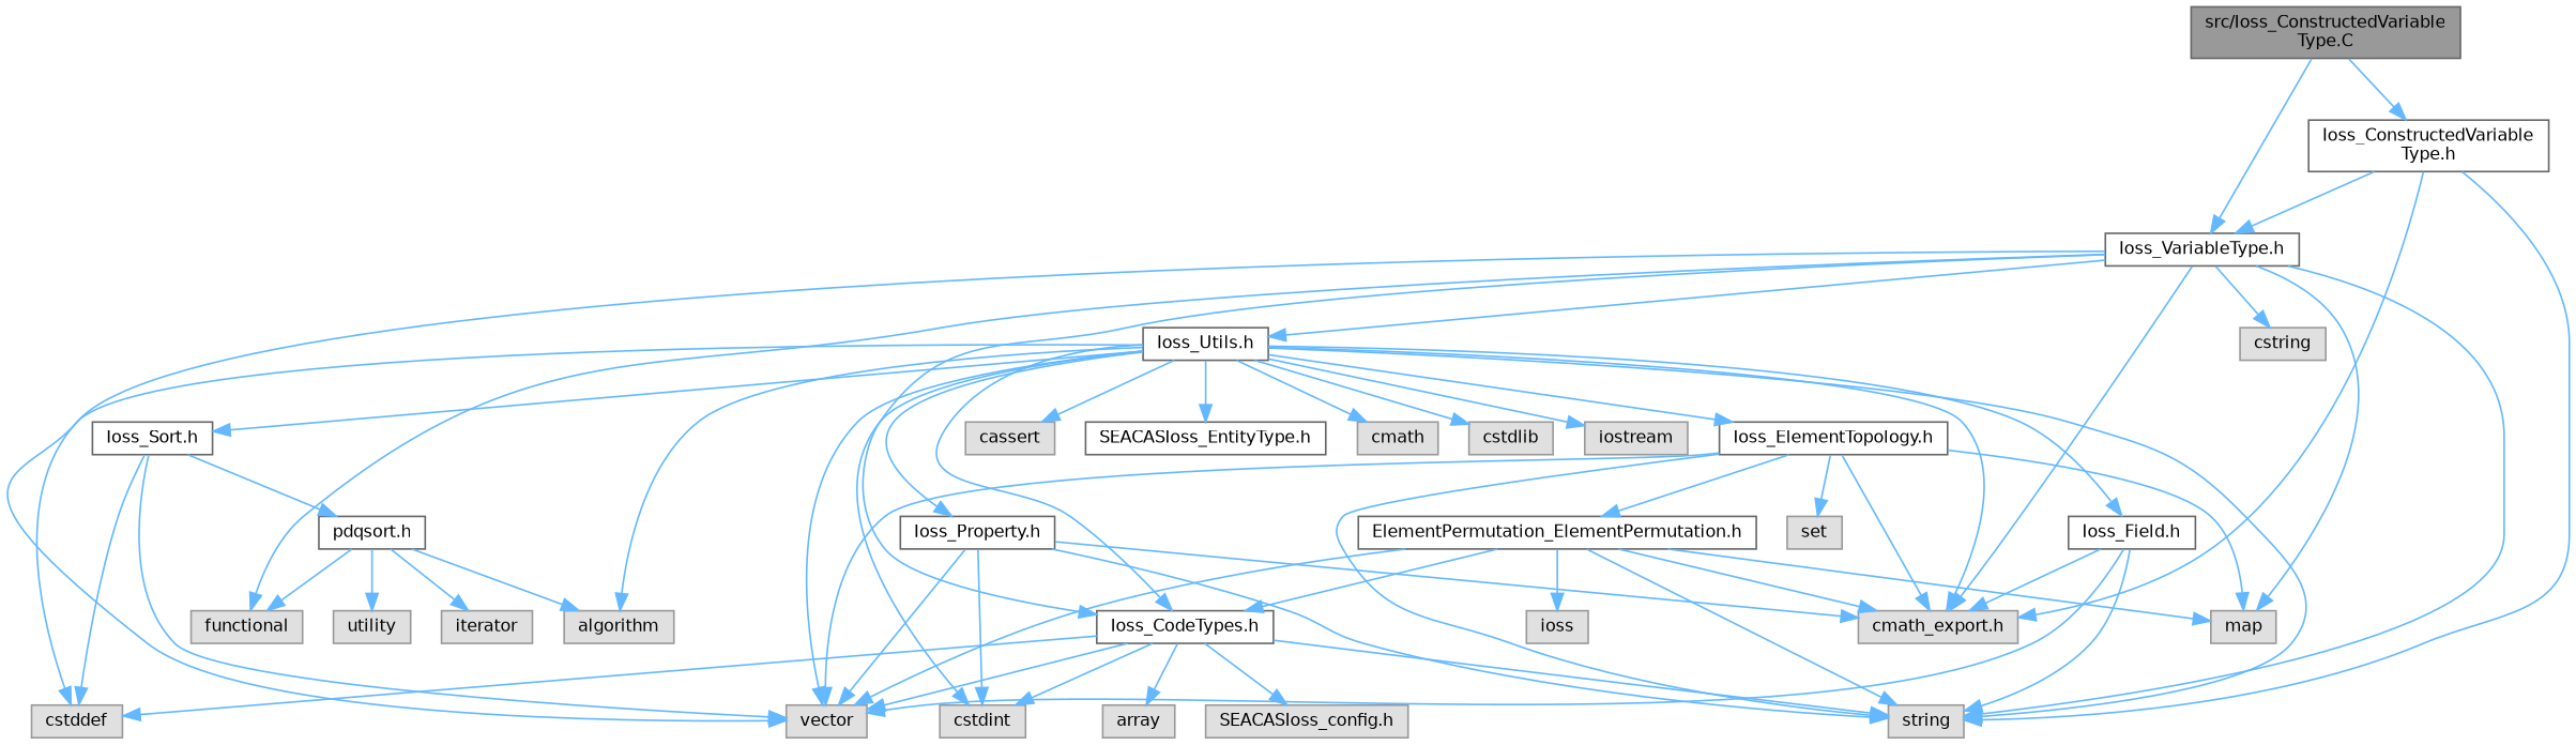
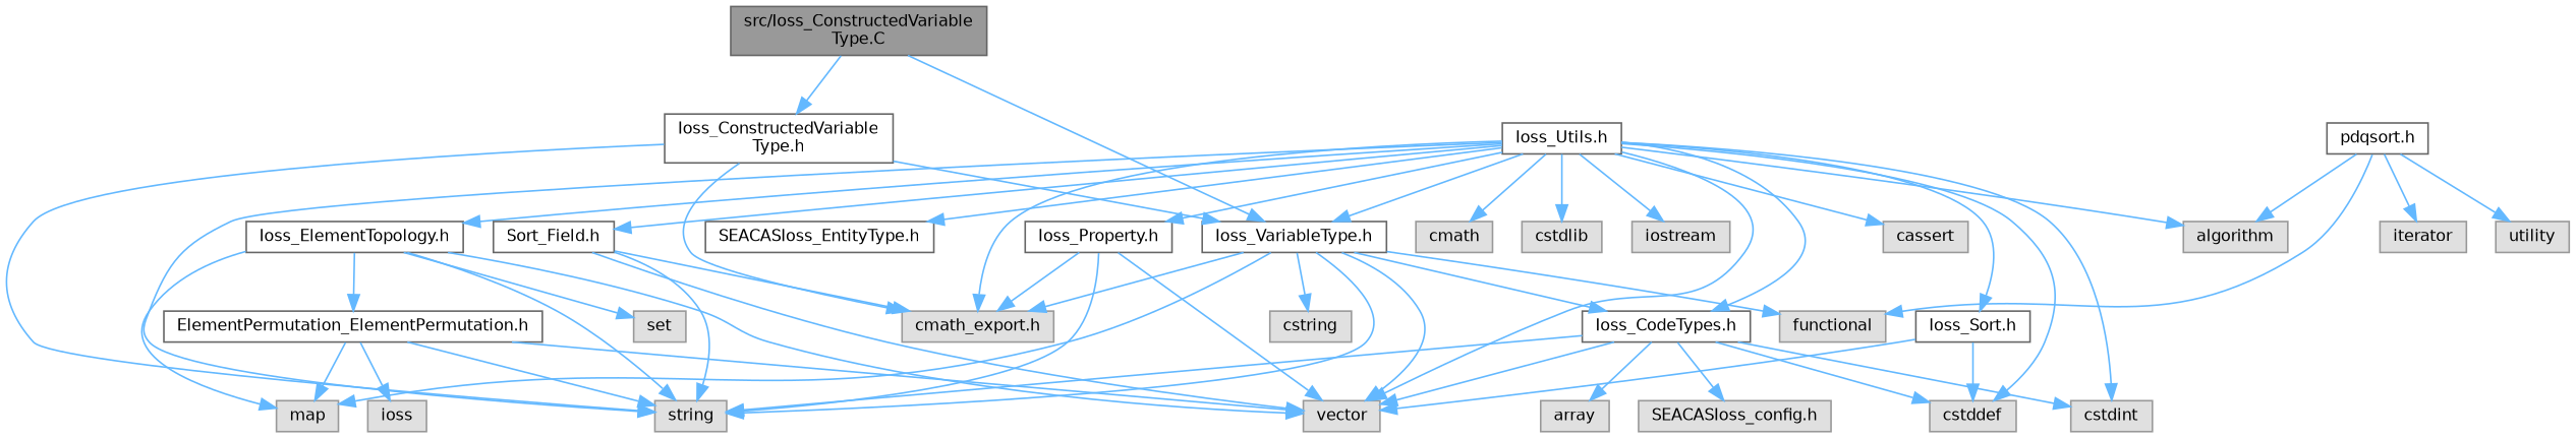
  digraph {
    node [color=grey60 fillcolor="#E0E0E0" fontname=Helvetica fontsize=10 shape=box style=filled]
    edge [color=steelblue1 fontname=Helvetica fontsize=10 labelfontname=Helvetica labelfontsize=10 style=solid]
    n1 [color=gray40 fillcolor=grey60 fontcolor=black height=0.2 label="src/Ioss_ConstructedVariable\lType.C" width=0.4]
    n2 [color=grey40 fillcolor=white height=0.2 label="Ioss_ConstructedVariable\lType.h" width=0.4]
    n3 [color=grey40 fillcolor=white height=0.2 label="Ioss_VariableType.h" width=0.4]
    n4 [height=0.2 label=string width=0.4]
    n5 [height=0.2 label="cmath_export.h" width=0.4]
    n6 [color=grey40 fillcolor=white height=0.2 label="Ioss_Utils.h" width=0.4]
    n7 [color=grey40 fillcolor=white height=0.2 label="Ioss_CodeTypes.h" width=0.4]
    n8 [height=0.2 label=vector width=0.4]
    n9 [height=0.2 label=map width=0.4]
    n10 [height=0.2 label=functional width=0.4]
    n11 [height=0.2 label=cstring width=0.4]
    n12 [height=0.2 label=cassert width=0.4]
    n13 [height=0.2 label=cstddef width=0.4]
    n14 [height=0.2 label=cstdint width=0.4]
    n15 [color=grey40 fillcolor=white height=0.2 label="Ioss_ElementTopology.h" width=0.4]
    n16 [color=grey40 fillcolor=white height=0.2 label="SEACASIoss_EntityType.h" width=0.4]
-   n17 [color=grey40 fillcolor=white height=0.2 label="Ioss_Field.h" width=0.4]
+   n17 [color=grey40 fillcolor=white height=0.2 label="Sort_Field.h" width=0.4]
    n18 [color=grey40 fillcolor=white height=0.2 label="Ioss_Property.h" width=0.4]
    n19 [color=grey40 fillcolor=white height=0.2 label="Ioss_Sort.h" width=0.4]
    n20 [height=0.2 label=algorithm width=0.4]
    n21 [height=0.2 label=cmath width=0.4]
    n22 [height=0.2 label=cstdlib width=0.4]
    n23 [height=0.2 label=iostream width=0.4]
    n24 [height=0.2 label=array width=0.4]
    n25 [height=0.2 label="SEACASIoss_config.h" width=0.4]
    n26 [color=grey40 fillcolor=white height=0.2 label="ElementPermutation_ElementPermutation.h" width=0.4]
    n27 [height=0.2 label=set width=0.4]
    n28 [color=grey40 fillcolor=white height=0.2 label="pdqsort.h" width=0.4]
    n29 [height=0.2 label=ioss width=0.4]
    n30 [height=0.2 label=iterator width=0.4]
    n31 [height=0.2 label=utility width=0.4]
    n1 -> n2
    n1 -> n3
    n2 -> n3
    n2 -> n4
    n2 -> n5
    n3 -> n4
    n3 -> n5
-   n3 -> n6
+   n6 -> n3
    n3 -> n7
    n3 -> n8
    n3 -> n9
    n3 -> n10
    n3 -> n11
    n6 -> n4
    n6 -> n5
    n6 -> n7
    n6 -> n8
    n6 -> n12
    n6 -> n13
    n6 -> n14
    n6 -> n15
    n6 -> n16
    n6 -> n17
    n6 -> n18
    n6 -> n19
    n6 -> n20
    n6 -> n21
    n6 -> n22
    n6 -> n23
    n7 -> n4
    n7 -> n8
    n7 -> n13
    n7 -> n14
    n7 -> n24
    n7 -> n25
    n15 -> n4
-   n15 -> n5
    n15 -> n8
    n15 -> n9
    n15 -> n26
    n15 -> n27
    n17 -> n4
    n17 -> n5
    n17 -> n8
    n18 -> n4
    n18 -> n5
    n18 -> n8
-   n18 -> n14
    n19 -> n8
    n19 -> n13
-   n19 -> n28
    n26 -> n4
-   n26 -> n5
-   n26 -> n7
    n26 -> n8
    n26 -> n9
    n26 -> n29
    n28 -> n10
    n28 -> n20
    n28 -> n30
    n28 -> n31
  }
